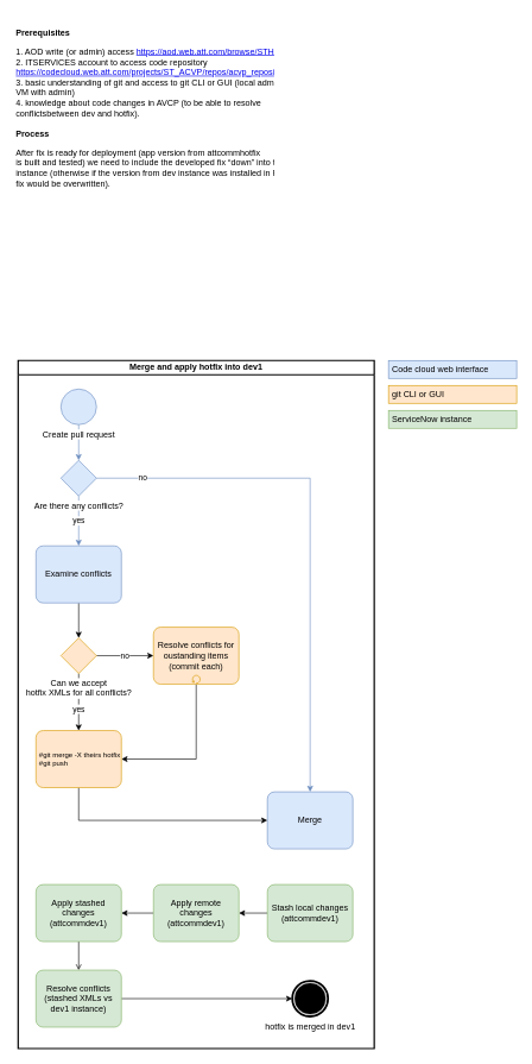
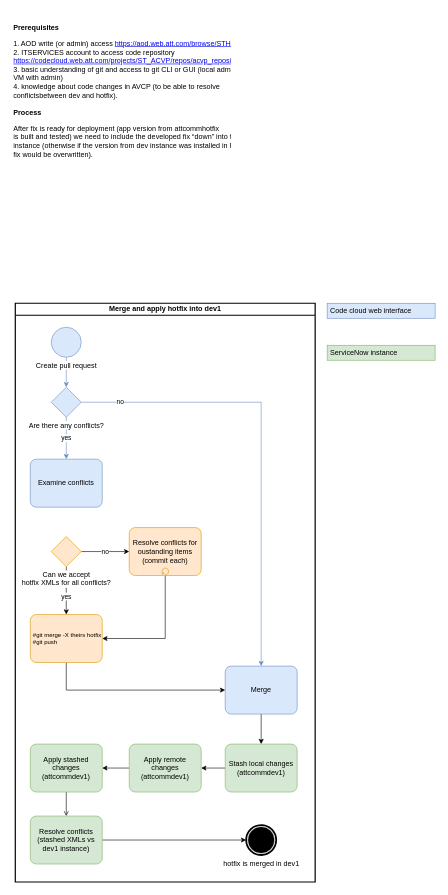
  <mxCell id="0" />
  <mxCell id="1" parent="0" />
  <mxCell id="2" value="&lt;b&gt;Merge and apply hotfix into dev1&lt;br&gt;&lt;/b&gt;" style="swimlane;html=1;startSize=20;fontStyle=0;collapsible=0;horizontal=1;swimlaneLine=1;strokeWidth=2;swimlaneFillColor=#ffffff;whiteSpace=wrap;" vertex="1" parent="1"><mxGeometry x="25" y="505" width="500" height="965" as="geometry" /></mxCell>
  <mxCell id="3" style="edgeStyle=orthogonalEdgeStyle;rounded=0;orthogonalLoop=1;jettySize=auto;html=1;fillColor=#dae8fc;strokeColor=#6c8ebf;" edge="1" parent="2" source="4" target="7"><mxGeometry relative="1" as="geometry" /></mxCell>
  <mxCell id="4" value="Create pull request" style="points=[[0.145,0.145,0],[0.5,0,0],[0.855,0.145,0],[1,0.5,0],[0.855,0.855,0],[0.5,1,0],[0.145,0.855,0],[0,0.5,0]];shape=mxgraph.bpmn.event;html=1;verticalLabelPosition=bottom;labelBackgroundColor=#ffffff;verticalAlign=top;align=center;perimeter=ellipsePerimeter;outlineConnect=0;aspect=fixed;outline=standard;symbol=general;fillColor=#dae8fc;strokeColor=#6c8ebf;" vertex="1" parent="2"><mxGeometry x="60" y="40" width="50" height="50" as="geometry" /></mxCell>
  <mxCell id="5" value="yes" style="edgeStyle=orthogonalEdgeStyle;rounded=0;orthogonalLoop=1;jettySize=auto;html=1;fillColor=#dae8fc;strokeColor=#6c8ebf;" edge="1" parent="2" source="7" target="9"><mxGeometry relative="1" as="geometry" /></mxCell>
  <mxCell id="6" value="no" style="edgeStyle=orthogonalEdgeStyle;rounded=0;orthogonalLoop=1;jettySize=auto;html=1;fillColor=#dae8fc;strokeColor=#6c8ebf;" edge="1" parent="2" source="7" target="18"><mxGeometry x="-0.823" relative="1" as="geometry"><mxPoint as="offset" /></mxGeometry></mxCell>
  <mxCell id="7" value="Are there any conflicts?" style="points=[[0.25,0.25,0],[0.5,0,0],[0.75,0.25,0],[1,0.5,0],[0.75,0.75,0],[0.5,1,0],[0.25,0.75,0],[0,0.5,0]];shape=mxgraph.bpmn.gateway2;html=1;verticalLabelPosition=bottom;labelBackgroundColor=#ffffff;verticalAlign=top;align=center;perimeter=rhombusPerimeter;outlineConnect=0;outline=none;symbol=none;fillColor=#dae8fc;strokeColor=#6c8ebf;" vertex="1" parent="2"><mxGeometry x="60" y="140" width="50" height="50" as="geometry" /></mxCell>
- <mxCell id="8" style="edgeStyle=orthogonalEdgeStyle;rounded=0;orthogonalLoop=1;jettySize=auto;html=1;" edge="1" parent="2" source="9" target="12"><mxGeometry relative="1" as="geometry" /></mxCell>
  <mxCell id="9" value="Examine conflicts" style="points=[[0.25,0,0],[0.5,0,0],[0.75,0,0],[1,0.25,0],[1,0.5,0],[1,0.75,0],[0.75,1,0],[0.5,1,0],[0.25,1,0],[0,0.75,0],[0,0.5,0],[0,0.25,0]];shape=mxgraph.bpmn.task;whiteSpace=wrap;rectStyle=rounded;size=10;html=1;container=1;expand=0;collapsible=0;taskMarker=abstract;fillColor=#dae8fc;strokeColor=#6c8ebf;" vertex="1" parent="2"><mxGeometry x="25" y="260" width="120" height="80" as="geometry" /></mxCell>
  <mxCell id="10" value="yes" style="edgeStyle=orthogonalEdgeStyle;rounded=0;orthogonalLoop=1;jettySize=auto;html=1;" edge="1" parent="2" source="12" target="14"><mxGeometry x="0.25" relative="1" as="geometry"><mxPoint as="offset" /></mxGeometry></mxCell>
  <mxCell id="11" value="no" style="edgeStyle=orthogonalEdgeStyle;rounded=0;orthogonalLoop=1;jettySize=auto;html=1;" edge="1" parent="2" source="12" target="16"><mxGeometry relative="1" as="geometry" /></mxCell>
  <mxCell id="12" value="Can we accept &lt;br&gt;hotfix XMLs for all conflicts? " style="points=[[0.25,0.25,0],[0.5,0,0],[0.75,0.25,0],[1,0.5,0],[0.75,0.75,0],[0.5,1,0],[0.25,0.75,0],[0,0.5,0]];shape=mxgraph.bpmn.gateway2;html=1;verticalLabelPosition=bottom;labelBackgroundColor=#ffffff;verticalAlign=top;align=center;perimeter=rhombusPerimeter;outlineConnect=0;outline=none;symbol=none;fillColor=#ffe6cc;strokeColor=#d79b00;" vertex="1" parent="2"><mxGeometry x="60" y="389" width="50" height="50" as="geometry" /></mxCell>
  <mxCell id="13" style="edgeStyle=orthogonalEdgeStyle;rounded=0;orthogonalLoop=1;jettySize=auto;html=1;" edge="1" parent="2" source="14" target="18"><mxGeometry relative="1" as="geometry"><Array as="points"><mxPoint x="85" y="645" /></Array></mxGeometry></mxCell>
  <mxCell id="14" value="&lt;div style=&quot;font-size: 10px;&quot; align=&quot;left&quot;&gt;&lt;font style=&quot;font-size: 10px;&quot;&gt;&amp;nbsp;#git merge -X theirs hotfix&lt;br&gt;&amp;nbsp;#git push&lt;/font&gt;&lt;/div&gt;" style="points=[[0.25,0,0],[0.5,0,0],[0.75,0,0],[1,0.25,0],[1,0.5,0],[1,0.75,0],[0.75,1,0],[0.5,1,0],[0.25,1,0],[0,0.75,0],[0,0.5,0],[0,0.25,0]];shape=mxgraph.bpmn.task;whiteSpace=wrap;rectStyle=rounded;size=10;html=1;container=1;expand=0;collapsible=0;taskMarker=abstract;align=left;fillColor=#ffe6cc;strokeColor=#d79b00;" vertex="1" parent="2"><mxGeometry x="25" y="519" width="120" height="80" as="geometry" /></mxCell>
  <mxCell id="15" style="edgeStyle=orthogonalEdgeStyle;rounded=0;orthogonalLoop=1;jettySize=auto;html=1;" edge="1" parent="2" source="16" target="14"><mxGeometry relative="1" as="geometry"><Array as="points"><mxPoint x="250" y="559" /></Array></mxGeometry></mxCell>
  <mxCell id="16" value="Resolve conflicts for oustanding items&lt;br&gt;(commit each)" style="points=[[0.25,0,0],[0.5,0,0],[0.75,0,0],[1,0.25,0],[1,0.5,0],[1,0.75,0],[0.75,1,0],[0.5,1,0],[0.25,1,0],[0,0.75,0],[0,0.5,0],[0,0.25,0]];shape=mxgraph.bpmn.task;whiteSpace=wrap;rectStyle=rounded;size=10;html=1;container=1;expand=0;collapsible=0;taskMarker=abstract;isLoopStandard=1;fillColor=#ffe6cc;strokeColor=#d79b00;" vertex="1" parent="2"><mxGeometry x="190" y="374" width="120" height="80" as="geometry" /></mxCell>
+ <mxCell id="17" style="edgeStyle=orthogonalEdgeStyle;rounded=0;orthogonalLoop=1;jettySize=auto;html=1;" edge="1" parent="2" source="18" target="20"><mxGeometry relative="1" as="geometry" /></mxCell>
  <mxCell id="18" value="Merge" style="points=[[0.25,0,0],[0.5,0,0],[0.75,0,0],[1,0.25,0],[1,0.5,0],[1,0.75,0],[0.75,1,0],[0.5,1,0],[0.25,1,0],[0,0.75,0],[0,0.5,0],[0,0.25,0]];shape=mxgraph.bpmn.task;whiteSpace=wrap;rectStyle=rounded;size=10;html=1;container=1;expand=0;collapsible=0;taskMarker=abstract;fillColor=#dae8fc;strokeColor=#6c8ebf;" vertex="1" parent="2"><mxGeometry x="350" y="605" width="120" height="80" as="geometry" /></mxCell>
  <mxCell id="19" style="edgeStyle=orthogonalEdgeStyle;rounded=0;orthogonalLoop=1;jettySize=auto;html=1;" edge="1" parent="2" source="20" target="22"><mxGeometry relative="1" as="geometry" /></mxCell>
  <mxCell id="20" value="Stash local changes&lt;br&gt;(attcommdev1)" style="points=[[0.25,0,0],[0.5,0,0],[0.75,0,0],[1,0.25,0],[1,0.5,0],[1,0.75,0],[0.75,1,0],[0.5,1,0],[0.25,1,0],[0,0.75,0],[0,0.5,0],[0,0.25,0]];shape=mxgraph.bpmn.task;whiteSpace=wrap;rectStyle=rounded;size=10;html=1;container=1;expand=0;collapsible=0;taskMarker=abstract;fillColor=#d5e8d4;strokeColor=#82b366;" vertex="1" parent="2"><mxGeometry x="350" y="735" width="120" height="80" as="geometry" /></mxCell>
  <mxCell id="21" style="edgeStyle=orthogonalEdgeStyle;rounded=0;orthogonalLoop=1;jettySize=auto;html=1;" edge="1" parent="2" source="22" target="24"><mxGeometry relative="1" as="geometry" /></mxCell>
  <mxCell id="22" value="Apply remote changes&lt;br&gt;(attcommdev1)" style="points=[[0.25,0,0],[0.5,0,0],[0.75,0,0],[1,0.25,0],[1,0.5,0],[1,0.75,0],[0.75,1,0],[0.5,1,0],[0.25,1,0],[0,0.75,0],[0,0.5,0],[0,0.25,0]];shape=mxgraph.bpmn.task;whiteSpace=wrap;rectStyle=rounded;size=10;html=1;container=1;expand=0;collapsible=0;taskMarker=abstract;fillColor=#d5e8d4;strokeColor=#82b366;" vertex="1" parent="2"><mxGeometry x="190" y="735" width="120" height="80" as="geometry" /></mxCell>
  <mxCell id="23" style="edgeStyle=orthogonalEdgeStyle;rounded=0;orthogonalLoop=1;jettySize=auto;html=1;endArrow=open;" edge="1" parent="2" source="24" target="26"><mxGeometry relative="1" as="geometry" /></mxCell>
  <mxCell id="24" value="Apply stashed changes &lt;br&gt;(attcommdev1)" style="points=[[0.25,0,0],[0.5,0,0],[0.75,0,0],[1,0.25,0],[1,0.5,0],[1,0.75,0],[0.75,1,0],[0.5,1,0],[0.25,1,0],[0,0.75,0],[0,0.5,0],[0,0.25,0]];shape=mxgraph.bpmn.task;whiteSpace=wrap;rectStyle=rounded;size=10;html=1;container=1;expand=0;collapsible=0;taskMarker=abstract;fillColor=#d5e8d4;strokeColor=#82b366;" vertex="1" parent="2"><mxGeometry x="25" y="735" width="120" height="80" as="geometry" /></mxCell>
  <mxCell id="25" style="edgeStyle=orthogonalEdgeStyle;rounded=0;orthogonalLoop=1;jettySize=auto;html=1;" edge="1" parent="2" source="26" target="27"><mxGeometry relative="1" as="geometry" /></mxCell>
  <mxCell id="26" value="Resolve conflicts&lt;br&gt;(stashed XMLs vs&lt;br&gt;dev1 instance)" style="points=[[0.25,0,0],[0.5,0,0],[0.75,0,0],[1,0.25,0],[1,0.5,0],[1,0.75,0],[0.75,1,0],[0.5,1,0],[0.25,1,0],[0,0.75,0],[0,0.5,0],[0,0.25,0]];shape=mxgraph.bpmn.task;whiteSpace=wrap;rectStyle=rounded;size=10;html=1;container=1;expand=0;collapsible=0;taskMarker=abstract;fillColor=#d5e8d4;strokeColor=#82b366;" vertex="1" parent="2"><mxGeometry x="25" y="855" width="120" height="80" as="geometry" /></mxCell>
  <mxCell id="27" value="hotfix is merged in dev1" style="points=[[0.145,0.145,0],[0.5,0,0],[0.855,0.145,0],[1,0.5,0],[0.855,0.855,0],[0.5,1,0],[0.145,0.855,0],[0,0.5,0]];shape=mxgraph.bpmn.event;html=1;verticalLabelPosition=bottom;labelBackgroundColor=#ffffff;verticalAlign=top;align=center;perimeter=ellipsePerimeter;outlineConnect=0;aspect=fixed;outline=end;symbol=terminate;" vertex="1" parent="2"><mxGeometry x="385" y="870" width="50" height="50" as="geometry" /></mxCell>
  <mxCell id="28" value="&lt;p class=&quot;MsoNormal&quot;&gt;&lt;b&gt;Prerequisites&lt;/b&gt;&lt;/p&gt;1. AOD write (or admin) access &lt;a href=&quot;https://aod.web.att.com/browse/STH/ST_ACVP&quot;&gt;https://aod.web.att.com/browse/STH/ST_ACVP&lt;br&gt;&lt;/a&gt;2. ITSERVICES account to access code repository &lt;a href=&quot;https://codecloud.web.att.com/projects/ST_ACVP/repos/acvp_repository/browse&quot;&gt;https://codecloud.web.att.com/projects/ST_ACVP/repos/acvp_repository/browse&lt;br&gt;&lt;/a&gt;3. basic understanding of git and access to git CLI or GUI (local admin or oracle VM with admin)&lt;br&gt;&lt;div&gt;4. knowledge about code changes in AVCP (to be able to resolve conflictsbetween dev and hotfix).&lt;/div&gt;&lt;div&gt;&lt;br&gt;&lt;/div&gt;&lt;b&gt;Process&lt;/b&gt;&lt;br&gt;&lt;p class=&quot;MsoNormal&quot;&gt;After fix is ready for deployment (app version from attcommhotfix&lt;br&gt;is built and tested) we need to include the developed fix “down” into the dev instance (otherwise if the version from dev instance was installed in PROD, the fix would be overwritten).&lt;/p&gt;&lt;br&gt;&lt;div&gt;&lt;br&gt;&lt;/div&gt;" style="text;html=1;whiteSpace=wrap;overflow=hidden;rounded=0;" vertex="1" parent="1"><mxGeometry x="20" y="20" width="365" height="280" as="geometry" /></mxCell>
  <mxCell id="29" value="&amp;nbsp;Code cloud web interface" style="rounded=0;whiteSpace=wrap;html=1;align=left;fillColor=#dae8fc;strokeColor=#6c8ebf;" vertex="1" parent="1"><mxGeometry x="545" y="505" width="180" height="25" as="geometry" /></mxCell>
- <mxCell id="30" value="&amp;nbsp;git CLI or GUI" style="rounded=0;whiteSpace=wrap;html=1;align=left;fillColor=#ffe6cc;strokeColor=#d79b00;" vertex="1" parent="1"><mxGeometry x="545" y="540" width="180" height="25" as="geometry" /></mxCell>
  <mxCell id="31" value="&amp;nbsp;ServiceNow instance" style="rounded=0;whiteSpace=wrap;html=1;align=left;fillColor=#d5e8d4;strokeColor=#82b366;" vertex="1" parent="1"><mxGeometry x="545" y="575" width="180" height="25" as="geometry" /></mxCell>
